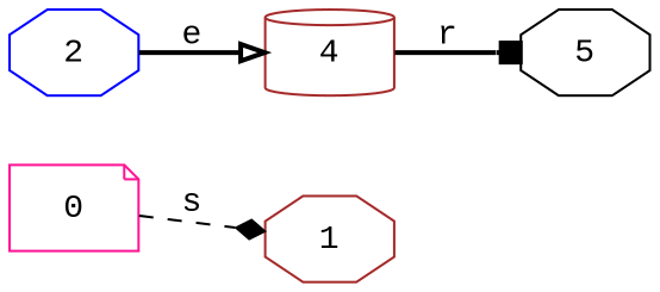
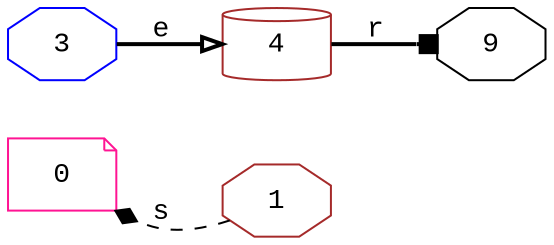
  digraph {
    fontname="Liberation Mono"
    rankdir=LR
    node [color=brown fontname="Liberation Mono" shape=octagon]
    edge [fontname="Liberation Mono" style=bold]
    0 [color=deeppink shape=note]
    1
-   3 [color=blue label=2]
+   3 [color=blue]
    4 [shape=cylinder]
-   5 [color=black]
-   0 -> 1 [arrowhead=diamond label="s " style=dashed]
+   5 [color=black label=9]
+   1 -> 0 [arrowhead=diamond label="s " style=dashed]
    3 -> 4 [arrowhead=onormal label="e "]
    4 -> 5 [arrowhead=box label="r "]
  }
